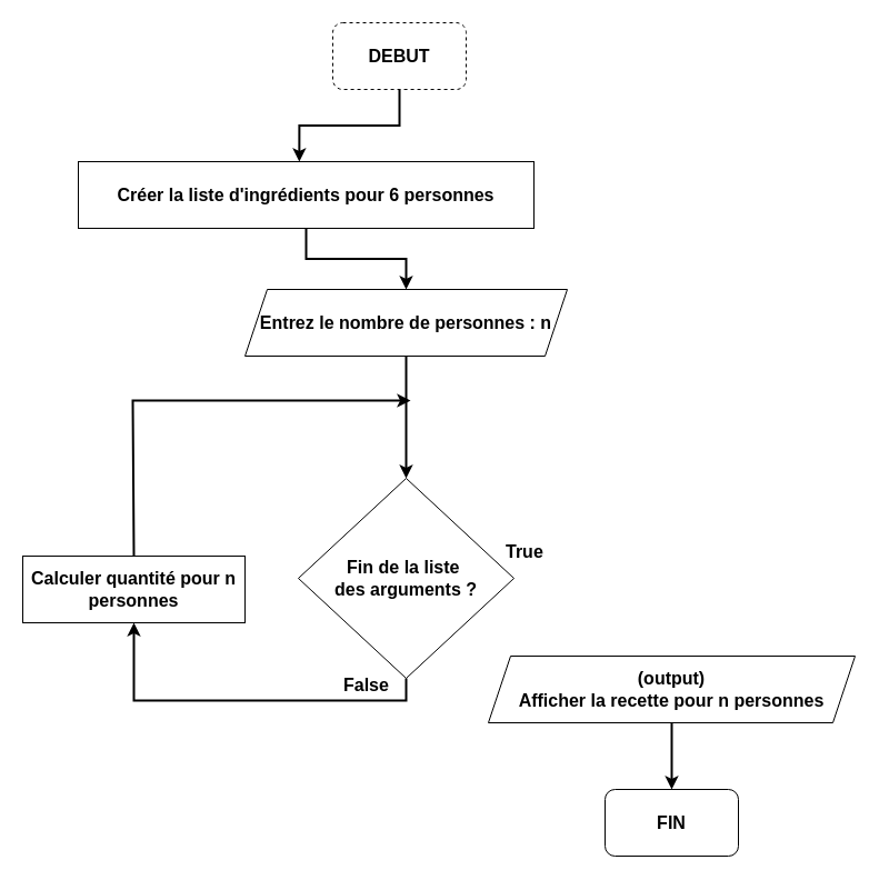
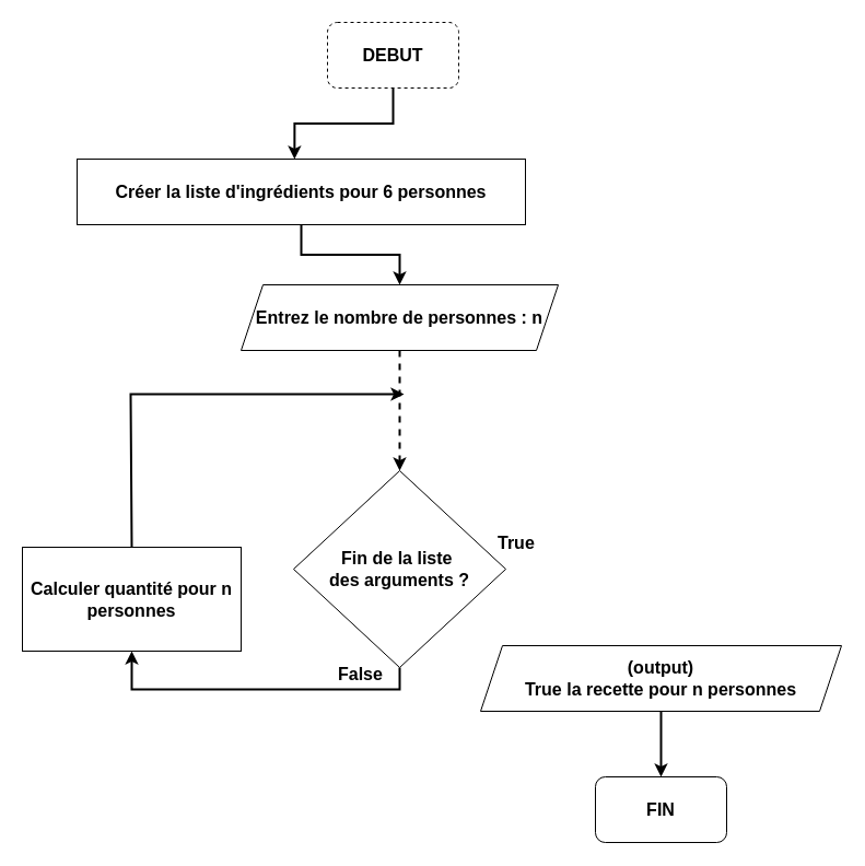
  <mxCell id="0" />
  <mxCell id="1" parent="0" />
  <mxCell id="2" style="edgeStyle=orthogonalEdgeStyle;rounded=0;orthogonalLoop=1;jettySize=auto;html=1;exitX=0.5;exitY=1;exitDx=0;exitDy=0;entryX=0.485;entryY=0;entryDx=0;entryDy=0;entryPerimeter=0;fontSize=16;strokeWidth=2;" edge="1" parent="1" source="3" target="5"><mxGeometry relative="1" as="geometry" /></mxCell>
  <mxCell id="3" value="&lt;font style=&quot;font-size: 16px;&quot;&gt;&lt;b&gt;DEBUT&lt;/b&gt;&lt;/font&gt;" style="rounded=1;whiteSpace=wrap;html=1;dashed=1;" vertex="1" parent="1"><mxGeometry x="299" y="20" width="120" height="60" as="geometry" /></mxCell>
  <mxCell id="4" style="edgeStyle=orthogonalEdgeStyle;rounded=0;orthogonalLoop=1;jettySize=auto;html=1;exitX=0.5;exitY=1;exitDx=0;exitDy=0;entryX=0.5;entryY=0;entryDx=0;entryDy=0;strokeWidth=2;fontSize=16;" edge="1" parent="1" source="5" target="7"><mxGeometry relative="1" as="geometry" /></mxCell>
  <mxCell id="5" value="&lt;b&gt;&lt;font style=&quot;font-size: 16px;&quot;&gt;Créer la liste d'ingrédients pour 6 personnes&lt;/font&gt;&lt;/b&gt;" style="rounded=0;whiteSpace=wrap;html=1;" vertex="1" parent="1"><mxGeometry x="70" y="145" width="410" height="60" as="geometry" /></mxCell>
- <mxCell id="6" style="edgeStyle=orthogonalEdgeStyle;rounded=0;orthogonalLoop=1;jettySize=auto;html=1;exitX=0.5;exitY=1;exitDx=0;exitDy=0;strokeWidth=2;fontSize=16;" edge="1" parent="1" source="7" target="9"><mxGeometry relative="1" as="geometry" /></mxCell>
+ <mxCell id="6" style="edgeStyle=orthogonalEdgeStyle;rounded=0;orthogonalLoop=1;jettySize=auto;html=1;exitX=0.5;exitY=1;exitDx=0;exitDy=0;strokeWidth=2;fontSize=16;dashed=1;" edge="1" parent="1" source="7" target="9"><mxGeometry relative="1" as="geometry" /></mxCell>
  <mxCell id="7" value="&lt;b&gt;Entrez le nombre de personnes : n&lt;/b&gt;" style="shape=parallelogram;perimeter=parallelogramPerimeter;whiteSpace=wrap;html=1;fixedSize=1;fontSize=16;" vertex="1" parent="1"><mxGeometry x="220" y="260" width="290" height="60" as="geometry" /></mxCell>
  <mxCell id="8" style="edgeStyle=orthogonalEdgeStyle;rounded=0;orthogonalLoop=1;jettySize=auto;html=1;exitX=0.5;exitY=1;exitDx=0;exitDy=0;entryX=0.5;entryY=1;entryDx=0;entryDy=0;strokeWidth=2;fontSize=16;" edge="1" parent="1" source="9" target="10"><mxGeometry relative="1" as="geometry" /></mxCell>
  <mxCell id="9" value="&lt;b&gt;Fin de la liste&amp;nbsp;&lt;br&gt;des arguments ?&lt;/b&gt;" style="rhombus;whiteSpace=wrap;html=1;fontSize=16;" vertex="1" parent="1"><mxGeometry x="268" y="430" width="194" height="180" as="geometry" /></mxCell>
- <mxCell id="10" value="&lt;b&gt;Calculer quantité pour n personnes&lt;/b&gt;" style="rounded=0;whiteSpace=wrap;html=1;fontSize=16;" vertex="1" parent="1"><mxGeometry x="20" y="500" width="200" height="60" as="geometry" /></mxCell>
+ <mxCell id="10" value="&lt;b&gt;Calculer quantité pour n personnes&lt;/b&gt;" style="rounded=0;whiteSpace=wrap;html=1;fontSize=16;" vertex="1" parent="1"><mxGeometry x="20" y="500" width="200" height="95" as="geometry" /></mxCell>
  <mxCell id="11" value="" style="endArrow=classic;html=1;rounded=0;strokeWidth=2;fontSize=16;exitX=0.5;exitY=0;exitDx=0;exitDy=0;" edge="1" parent="1" source="10"><mxGeometry width="50" height="50" relative="1" as="geometry"><mxPoint x="129" y="450" as="sourcePoint" /><mxPoint x="369" y="360" as="targetPoint" /><Array as="points"><mxPoint x="119" y="360" /></Array></mxGeometry></mxCell>
  <mxCell id="12" style="edgeStyle=orthogonalEdgeStyle;rounded=0;orthogonalLoop=1;jettySize=auto;html=1;exitX=0.5;exitY=1;exitDx=0;exitDy=0;entryX=0.5;entryY=0;entryDx=0;entryDy=0;strokeWidth=2;fontSize=16;" edge="1" parent="1" source="13" target="14"><mxGeometry relative="1" as="geometry" /></mxCell>
- <mxCell id="13" value="&lt;b&gt;(output)&lt;br&gt;Afficher la recette pour n personnes&lt;/b&gt;" style="shape=parallelogram;perimeter=parallelogramPerimeter;whiteSpace=wrap;html=1;fixedSize=1;fontSize=16;" vertex="1" parent="1"><mxGeometry x="439" y="590" width="330" height="60" as="geometry" /></mxCell>
+ <mxCell id="13" value="&lt;b&gt;(output)&lt;br&gt;True la recette pour n personnes&lt;/b&gt;" style="shape=parallelogram;perimeter=parallelogramPerimeter;whiteSpace=wrap;html=1;fixedSize=1;fontSize=16;" vertex="1" parent="1"><mxGeometry x="439" y="590" width="330" height="60" as="geometry" /></mxCell>
  <mxCell id="14" value="&lt;font style=&quot;font-size: 16px;&quot;&gt;&lt;b&gt;FIN&lt;/b&gt;&lt;/font&gt;" style="rounded=1;whiteSpace=wrap;html=1;" vertex="1" parent="1"><mxGeometry x="544" y="710" width="120" height="60" as="geometry" /></mxCell>
  <mxCell id="15" value="False" style="text;strokeColor=none;fillColor=none;align=left;verticalAlign=middle;spacingLeft=4;spacingRight=4;overflow=hidden;points=[[0,0.5],[1,0.5]];portConstraint=eastwest;rotatable=0;fontSize=16;fontStyle=1" vertex="1" parent="1"><mxGeometry x="303" y="600" width="80" height="30" as="geometry" /></mxCell>
  <mxCell id="16" value="True" style="text;strokeColor=none;fillColor=none;align=left;verticalAlign=middle;spacingLeft=4;spacingRight=4;overflow=hidden;points=[[0,0.5],[1,0.5]];portConstraint=eastwest;rotatable=0;fontSize=16;fontStyle=1" vertex="1" parent="1"><mxGeometry x="449" y="480" width="80" height="30" as="geometry" /></mxCell>
